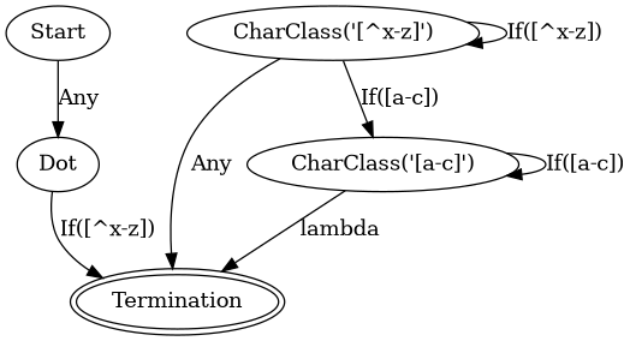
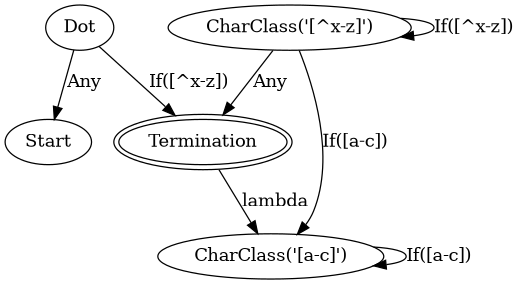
  digraph {
    n1 [label=Start]
    n2 [label=Dot]
    n3 [label=Termination peripheries=2]
    n4 [label="CharClass('[^x-z]')"]
    n5 [label="CharClass('[a-c]')"]
-   n1 -> n2 [label=Any]
+   n2 -> n1 [label=Any]
    n2 -> n3 [label="If([^x-z])"]
    n4 -> n3 [label=Any]
    n4 -> n4 [label="If([^x-z])"]
    n4 -> n5 [label="If([a-c])"]
-   n5 -> n3 [label=lambda]
+   n3 -> n5 [label=lambda]
    n5 -> n5 [label="If([a-c])"]
  }
